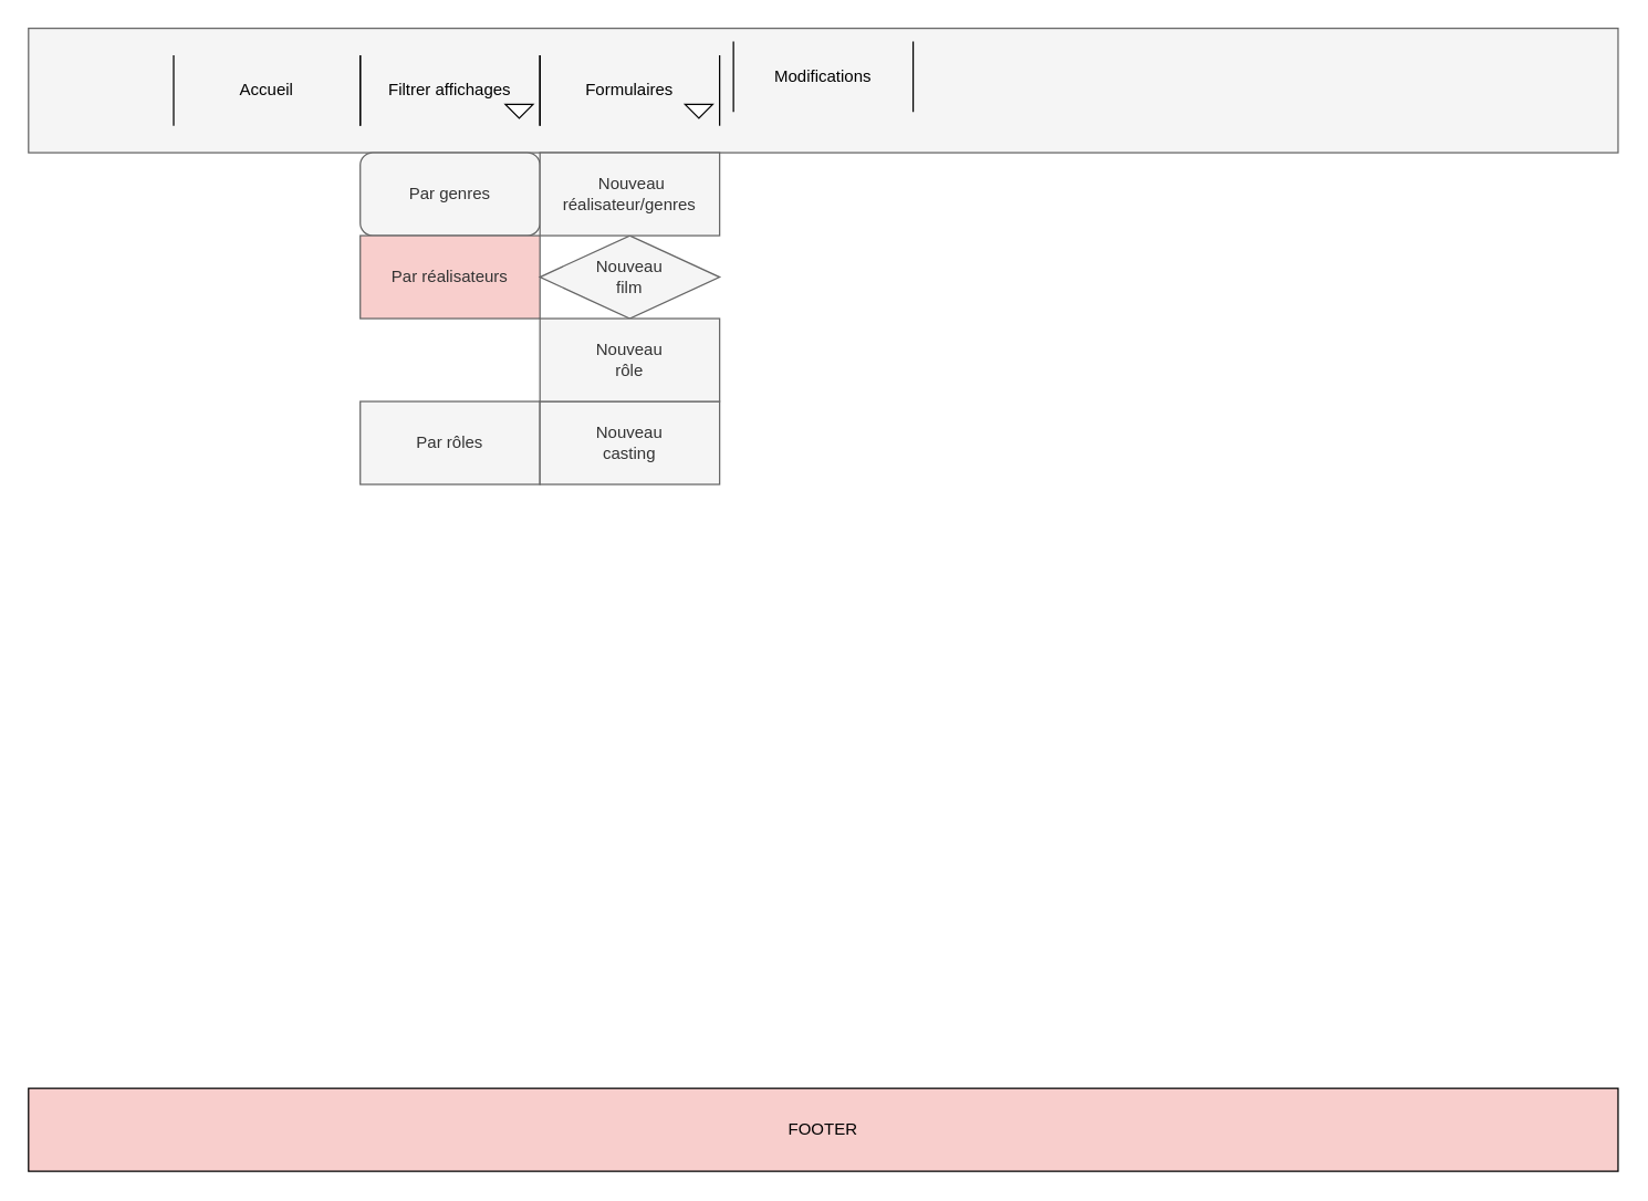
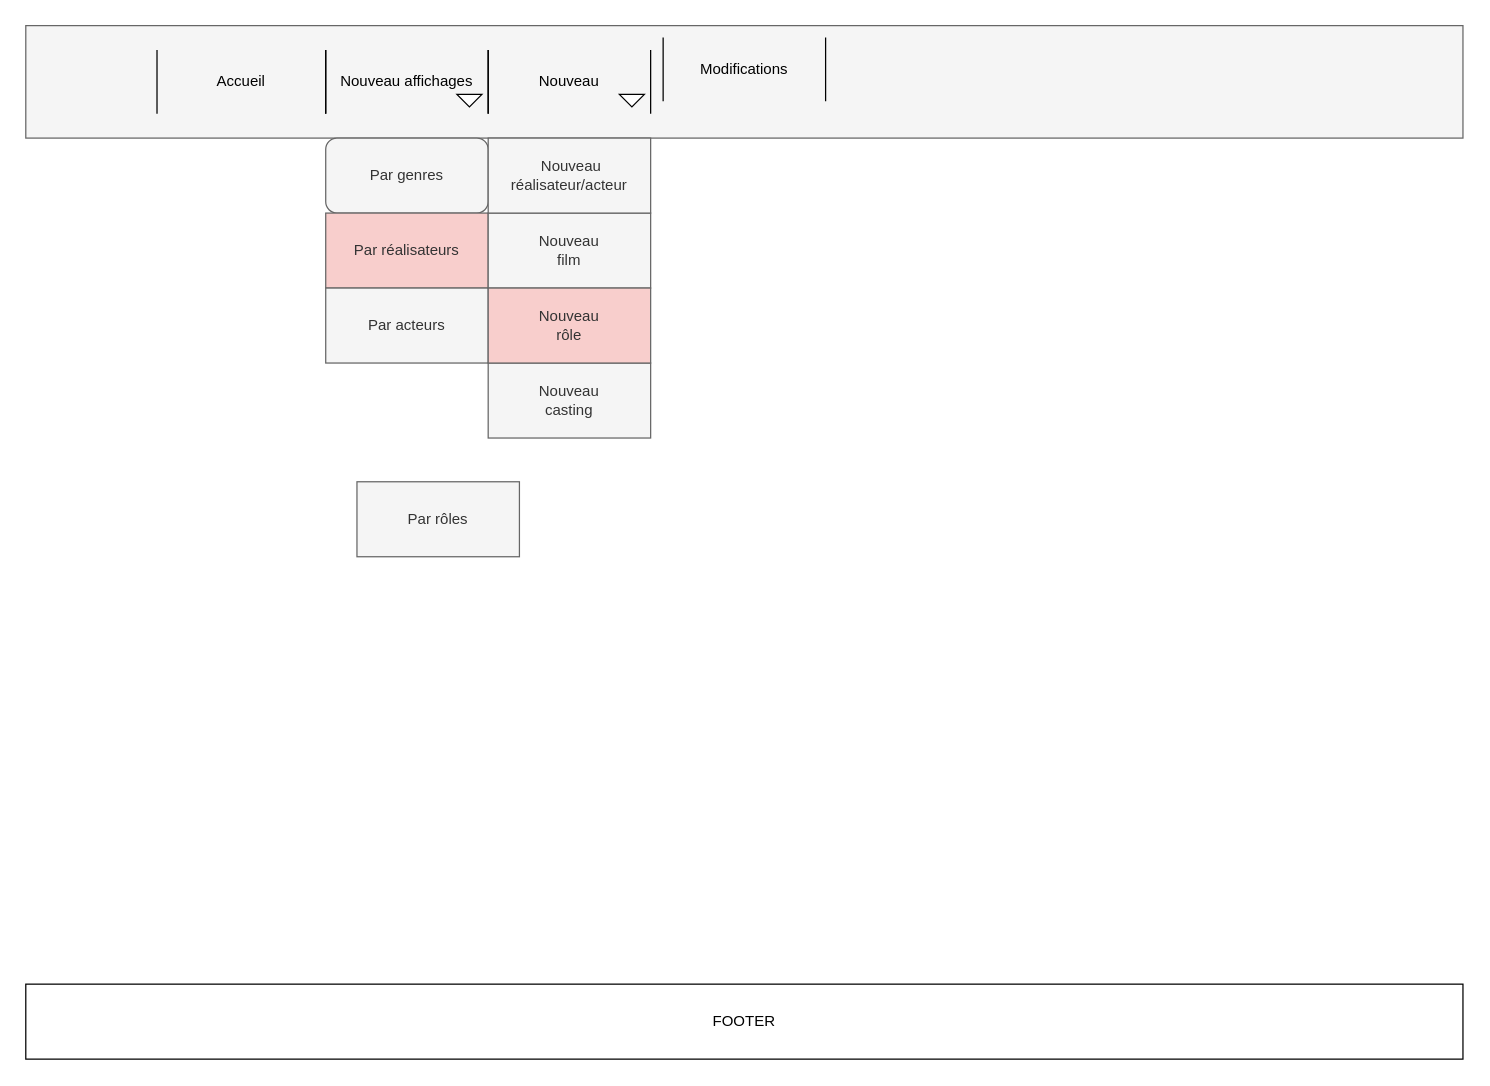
  <mxCell id="0" />
  <mxCell id="1" parent="0" />
  <mxCell id="2" value="" style="rounded=0;whiteSpace=wrap;html=1;fillColor=#f5f5f5;fontColor=#333333;strokeColor=#666666;" vertex="1" parent="1"><mxGeometry x="20" width="1150" height="90" as="geometry" y="20" /></mxCell>
- <mxCell id="3" value="Filtrer affichages" style="shape=partialRectangle;whiteSpace=wrap;html=1;bottom=0;top=0;fillColor=none;" vertex="1" parent="1"><mxGeometry x="260" y="40" width="130" height="50" as="geometry" /></mxCell>
- <mxCell id="4" value="Formulaires" style="shape=partialRectangle;whiteSpace=wrap;html=1;bottom=0;top=0;fillColor=none;" vertex="1" parent="1"><mxGeometry x="390" y="40" width="130" height="50" as="geometry" /></mxCell>
+ <mxCell id="3" value="Nouveau affichages" style="shape=partialRectangle;whiteSpace=wrap;html=1;bottom=0;top=0;fillColor=none;" vertex="1" parent="1"><mxGeometry x="260" y="40" width="130" height="50" as="geometry" /></mxCell>
+ <mxCell id="4" value="Nouveau" style="shape=partialRectangle;whiteSpace=wrap;html=1;bottom=0;top=0;fillColor=none;" vertex="1" parent="1"><mxGeometry x="390" y="40" width="130" height="50" as="geometry" /></mxCell>
  <mxCell id="5" value="Modifications" style="shape=partialRectangle;whiteSpace=wrap;html=1;bottom=0;top=0;fillColor=none;" vertex="1" parent="1"><mxGeometry x="530" y="30" width="130" height="50" as="geometry" /></mxCell>
  <mxCell id="6" value="&lt;p style=&quot;line-height: 120%;&quot;&gt;Accueil&lt;/p&gt;" style="shape=partialRectangle;whiteSpace=wrap;html=1;bottom=0;top=0;fillColor=none;" vertex="1" parent="1"><mxGeometry x="125" y="40" width="135" height="50" as="geometry" /></mxCell>
  <mxCell id="7" value="" style="triangle;whiteSpace=wrap;html=1;rotation=90;" vertex="1" parent="1"><mxGeometry x="370" y="70" width="10" height="20" as="geometry" /></mxCell>
  <mxCell id="8" value="" style="triangle;whiteSpace=wrap;html=1;rotation=90;" vertex="1" parent="1"><mxGeometry x="500" y="70" width="10" height="20" as="geometry" /></mxCell>
- <mxCell id="9" value="FOOTER" style="rounded=0;whiteSpace=wrap;html=1;resizeWidth=0;fillColor=#f8cecc;" vertex="1" parent="1"><mxGeometry x="20" y="787" width="1150" height="60" as="geometry" /></mxCell>
+ <mxCell id="9" value="FOOTER" style="rounded=0;whiteSpace=wrap;html=1;resizeWidth=0;" vertex="1" parent="1"><mxGeometry x="20" y="787" width="1150" height="60" as="geometry" /></mxCell>
  <mxCell id="10" value="Par genres" style="whiteSpace=wrap;html=1;fillColor=#f5f5f5;fontColor=#333333;strokeColor=#666666;rounded=1;" vertex="1" parent="1"><mxGeometry x="260" y="110" width="130" height="60" as="geometry" /></mxCell>
  <mxCell id="11" value="Par réalisateurs" style="rounded=0;whiteSpace=wrap;html=1;fillColor=#f8cecc;fontColor=#333333;strokeColor=#666666;" vertex="1" parent="1"><mxGeometry x="260" y="170" width="130" height="60" as="geometry" /></mxCell>
- <mxCell id="13" value="Par rôles" style="rounded=0;whiteSpace=wrap;html=1;fillColor=#f5f5f5;fontColor=#333333;strokeColor=#666666;" vertex="1" parent="1"><mxGeometry x="260" y="290" width="130" height="60" as="geometry" /></mxCell>
- <mxCell id="14" value="&lt;div&gt;Nouveau&lt;/div&gt;&lt;div&gt;film&lt;/div&gt;" style="rhombus;whiteSpace=wrap;html=1;fillColor=#f5f5f5;fontColor=#333333;strokeColor=#666666;" vertex="1" parent="1"><mxGeometry x="390" y="170" width="130" height="60" as="geometry" /></mxCell>
- <mxCell id="15" value="&amp;nbsp;Nouveau réalisateur/genres" style="rounded=0;whiteSpace=wrap;html=1;fillColor=#f5f5f5;fontColor=#333333;strokeColor=#666666;" vertex="1" parent="1"><mxGeometry x="390" y="110" width="130" height="60" as="geometry" /></mxCell>
+ <mxCell id="12" value="Par acteurs" style="rounded=0;whiteSpace=wrap;html=1;fillColor=#f5f5f5;fontColor=#333333;strokeColor=#666666;" vertex="1" parent="1"><mxGeometry x="260" y="230" width="130" height="60" as="geometry" /></mxCell>
+ <mxCell id="13" value="Par rôles" style="rounded=0;whiteSpace=wrap;html=1;fillColor=#f5f5f5;fontColor=#333333;strokeColor=#666666;" vertex="1" parent="1"><mxGeometry x="285" y="385" width="130" height="60" as="geometry" /></mxCell>
+ <mxCell id="14" value="&lt;div&gt;Nouveau&lt;/div&gt;&lt;div&gt;film&lt;/div&gt;" style="rounded=0;whiteSpace=wrap;html=1;fillColor=#f5f5f5;fontColor=#333333;strokeColor=#666666;" vertex="1" parent="1"><mxGeometry x="390" y="170" width="130" height="60" as="geometry" /></mxCell>
+ <mxCell id="15" value="&amp;nbsp;Nouveau réalisateur/acteur" style="rounded=0;whiteSpace=wrap;html=1;fillColor=#f5f5f5;fontColor=#333333;strokeColor=#666666;" vertex="1" parent="1"><mxGeometry x="390" y="110" width="130" height="60" as="geometry" /></mxCell>
  <mxCell id="16" value="&lt;div&gt;Nouveau &lt;br&gt;&lt;/div&gt;&lt;div&gt;casting&lt;/div&gt;" style="rounded=0;whiteSpace=wrap;html=1;fillColor=#f5f5f5;fontColor=#333333;strokeColor=#666666;" vertex="1" parent="1"><mxGeometry x="390" y="290" width="130" height="60" as="geometry" /></mxCell>
- <mxCell id="17" value="&lt;div&gt;Nouveau&lt;/div&gt;&lt;div&gt;rôle&lt;br&gt;&lt;/div&gt;" style="rounded=0;whiteSpace=wrap;html=1;fillColor=#f5f5f5;fontColor=#333333;strokeColor=#666666;" vertex="1" parent="1"><mxGeometry x="390" y="230" width="130" height="60" as="geometry" /></mxCell>
+ <mxCell id="17" value="&lt;div&gt;Nouveau&lt;/div&gt;&lt;div&gt;rôle&lt;br&gt;&lt;/div&gt;" style="rounded=0;whiteSpace=wrap;html=1;fillColor=#f8cecc;fontColor=#333333;strokeColor=#666666;" vertex="1" parent="1"><mxGeometry x="390" y="230" width="130" height="60" as="geometry" /></mxCell>
